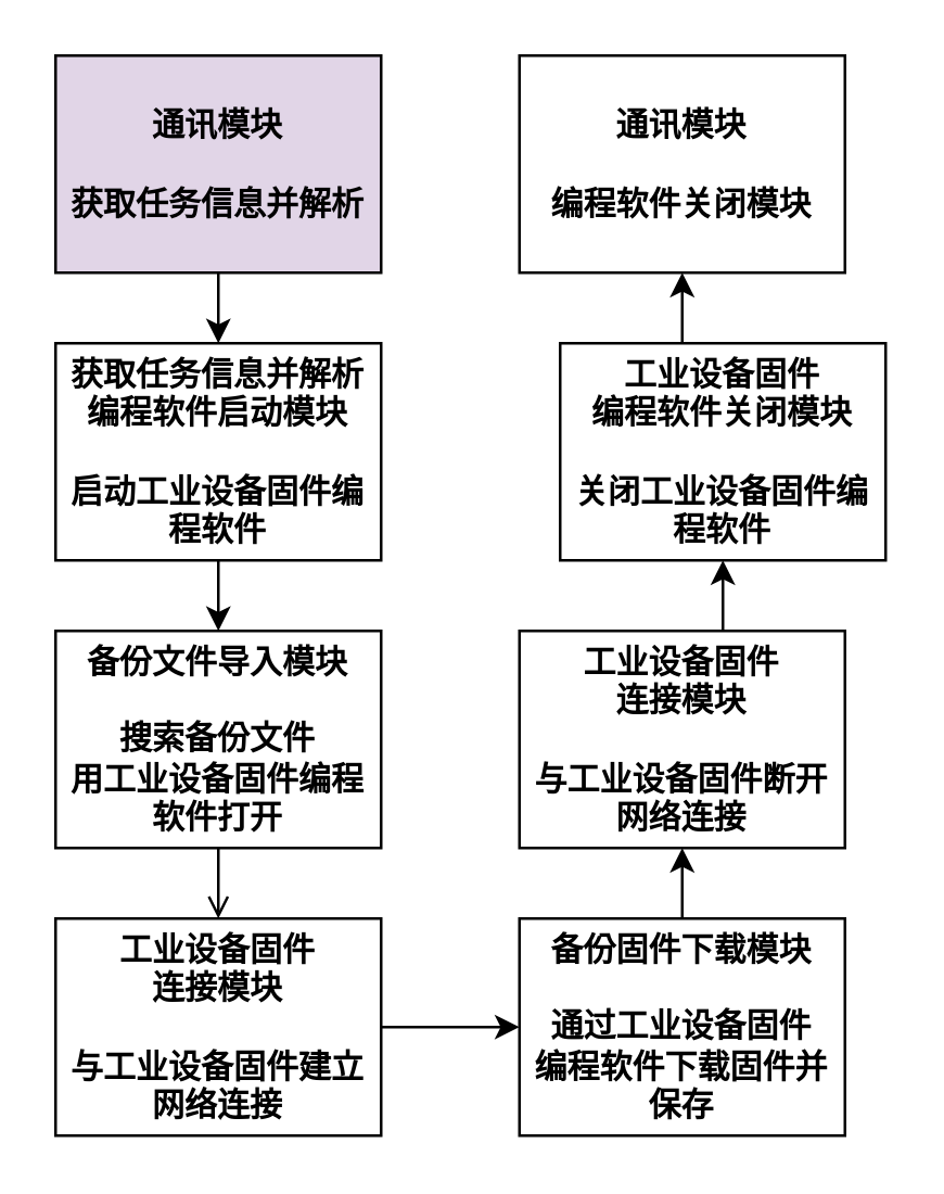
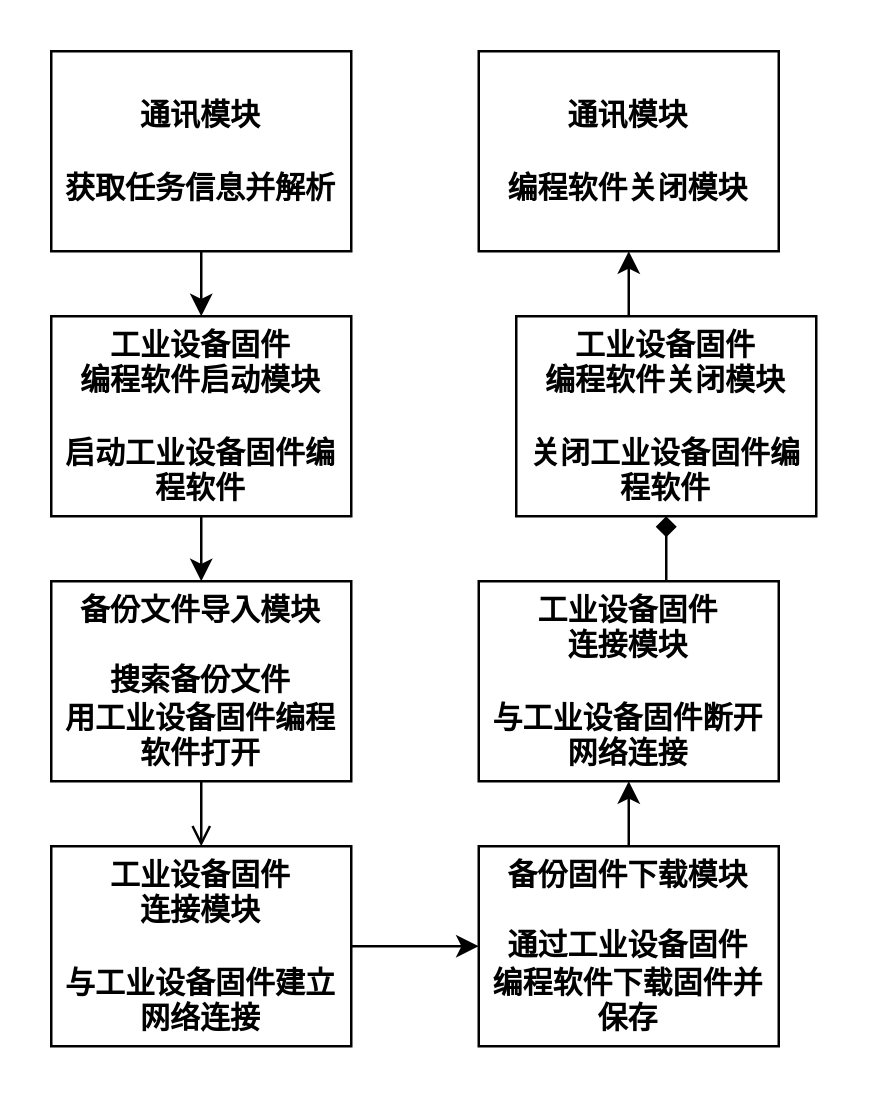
  <mxCell id="0" />
  <mxCell id="1" parent="0" />
  <mxCell id="2" style="edgeStyle=orthogonalEdgeStyle;rounded=0;orthogonalLoop=1;jettySize=auto;html=1;exitX=0.5;exitY=1;exitDx=0;exitDy=0;" edge="1" parent="1" source="3" target="5"><mxGeometry relative="1" as="geometry" /></mxCell>
- <mxCell id="3" value="&lt;b&gt;通讯模块&lt;br&gt;&lt;br&gt;获取任务信息并解析&lt;/b&gt;" style="rounded=0;whiteSpace=wrap;html=1;fillColor=#e1d5e7;" vertex="1" parent="1"><mxGeometry x="20" y="20" width="120" height="80" as="geometry" /></mxCell>
+ <mxCell id="3" value="&lt;b&gt;通讯模块&lt;br&gt;&lt;br&gt;获取任务信息并解析&lt;/b&gt;" style="rounded=0;whiteSpace=wrap;html=1;" vertex="1" parent="1"><mxGeometry x="20" y="20" width="120" height="80" as="geometry" /></mxCell>
  <mxCell id="4" style="edgeStyle=orthogonalEdgeStyle;rounded=0;orthogonalLoop=1;jettySize=auto;html=1;exitX=0.5;exitY=1;exitDx=0;exitDy=0;" edge="1" parent="1" source="5" target="7"><mxGeometry relative="1" as="geometry" /></mxCell>
- <mxCell id="5" value="&lt;b&gt;获取任务信息并解析&lt;br&gt;编程软件启动模块&lt;br&gt;&lt;br&gt;启动工业设备固件编程软件&lt;br&gt;&lt;/b&gt;" style="rounded=0;whiteSpace=wrap;html=1;" vertex="1" parent="1"><mxGeometry x="20" y="126" width="120" height="80" as="geometry" /></mxCell>
+ <mxCell id="5" value="&lt;b&gt;工业设备固件&lt;br&gt;编程软件启动模块&lt;br&gt;&lt;br&gt;启动工业设备固件编程软件&lt;br&gt;&lt;/b&gt;" style="rounded=0;whiteSpace=wrap;html=1;" vertex="1" parent="1"><mxGeometry x="20" y="126" width="120" height="80" as="geometry" /></mxCell>
  <mxCell id="6" style="edgeStyle=orthogonalEdgeStyle;rounded=0;orthogonalLoop=1;jettySize=auto;html=1;exitX=0.5;exitY=1;exitDx=0;exitDy=0;endArrow=open;" edge="1" parent="1" source="7" target="9"><mxGeometry relative="1" as="geometry" /></mxCell>
  <mxCell id="7" value="&lt;b&gt;备份文件导入模块&lt;br&gt;&lt;br&gt;搜索备份文件&lt;br&gt;用工业设备固件编程软件打开&lt;br&gt;&lt;/b&gt;" style="rounded=0;whiteSpace=wrap;html=1;" vertex="1" parent="1"><mxGeometry x="20" y="232" width="120" height="80" as="geometry" /></mxCell>
  <mxCell id="8" style="edgeStyle=orthogonalEdgeStyle;rounded=0;orthogonalLoop=1;jettySize=auto;html=1;exitX=1;exitY=0.5;exitDx=0;exitDy=0;entryX=0;entryY=0.5;entryDx=0;entryDy=0;" edge="1" parent="1" source="9" target="11"><mxGeometry relative="1" as="geometry" /></mxCell>
  <mxCell id="9" value="&lt;b&gt;工业设备固件&lt;br&gt;连接模块&lt;br&gt;&lt;br&gt;与工业设备固件建立网络连接&lt;br&gt;&lt;/b&gt;" style="rounded=0;whiteSpace=wrap;html=1;" vertex="1" parent="1"><mxGeometry x="20" y="338" width="120" height="80" as="geometry" /></mxCell>
  <mxCell id="10" style="edgeStyle=orthogonalEdgeStyle;rounded=0;orthogonalLoop=1;jettySize=auto;html=1;exitX=0.5;exitY=0;exitDx=0;exitDy=0;entryX=0.5;entryY=1;entryDx=0;entryDy=0;" edge="1" parent="1" source="11" target="13"><mxGeometry relative="1" as="geometry" /></mxCell>
  <mxCell id="11" value="&lt;b&gt;备份固件下载模块&lt;br&gt;&lt;br&gt;通过工业设备固件&lt;br&gt;编程软件下载固件并保存&lt;br&gt;&lt;/b&gt;" style="rounded=0;whiteSpace=wrap;html=1;" vertex="1" parent="1"><mxGeometry x="191" y="338" width="120" height="80" as="geometry" /></mxCell>
- <mxCell id="12" style="edgeStyle=orthogonalEdgeStyle;rounded=0;orthogonalLoop=1;jettySize=auto;html=1;exitX=0.5;exitY=0;exitDx=0;exitDy=0;entryX=0.5;entryY=1;entryDx=0;entryDy=0;" edge="1" parent="1" source="13" target="15"><mxGeometry relative="1" as="geometry" /></mxCell>
+ <mxCell id="12" style="edgeStyle=orthogonalEdgeStyle;rounded=0;orthogonalLoop=1;jettySize=auto;html=1;exitX=0.5;exitY=0;exitDx=0;exitDy=0;entryX=0.5;entryY=1;entryDx=0;entryDy=0;endArrow=diamond;" edge="1" parent="1" source="13" target="15"><mxGeometry relative="1" as="geometry" /></mxCell>
  <mxCell id="13" value="&lt;b&gt;工业设备固件&lt;br&gt;连接模块&lt;br&gt;&lt;br&gt;与工业设备固件断开网络连接&lt;br&gt;&lt;/b&gt;" style="rounded=0;whiteSpace=wrap;html=1;" vertex="1" parent="1"><mxGeometry x="191" y="232" width="120" height="80" as="geometry" /></mxCell>
  <mxCell id="14" style="edgeStyle=orthogonalEdgeStyle;rounded=0;orthogonalLoop=1;jettySize=auto;html=1;exitX=0.5;exitY=0;exitDx=0;exitDy=0;entryX=0.5;entryY=1;entryDx=0;entryDy=0;" edge="1" parent="1" source="15" target="16"><mxGeometry relative="1" as="geometry" /></mxCell>
  <mxCell id="15" value="&lt;b&gt;工业设备固件&lt;br&gt;编程软件关闭模块&lt;br&gt;&lt;br&gt;关闭工业设备固件编程软件&lt;br&gt;&lt;/b&gt;" style="rounded=0;whiteSpace=wrap;html=1;" vertex="1" parent="1"><mxGeometry x="206" y="126" width="120" height="80" as="geometry" /></mxCell>
  <mxCell id="16" value="&lt;b&gt;通讯模块&lt;br&gt;&lt;br&gt;编程软件关闭模块&lt;/b&gt;" style="rounded=0;whiteSpace=wrap;html=1;" vertex="1" parent="1"><mxGeometry x="191" y="20" width="120" height="80" as="geometry" /></mxCell>
